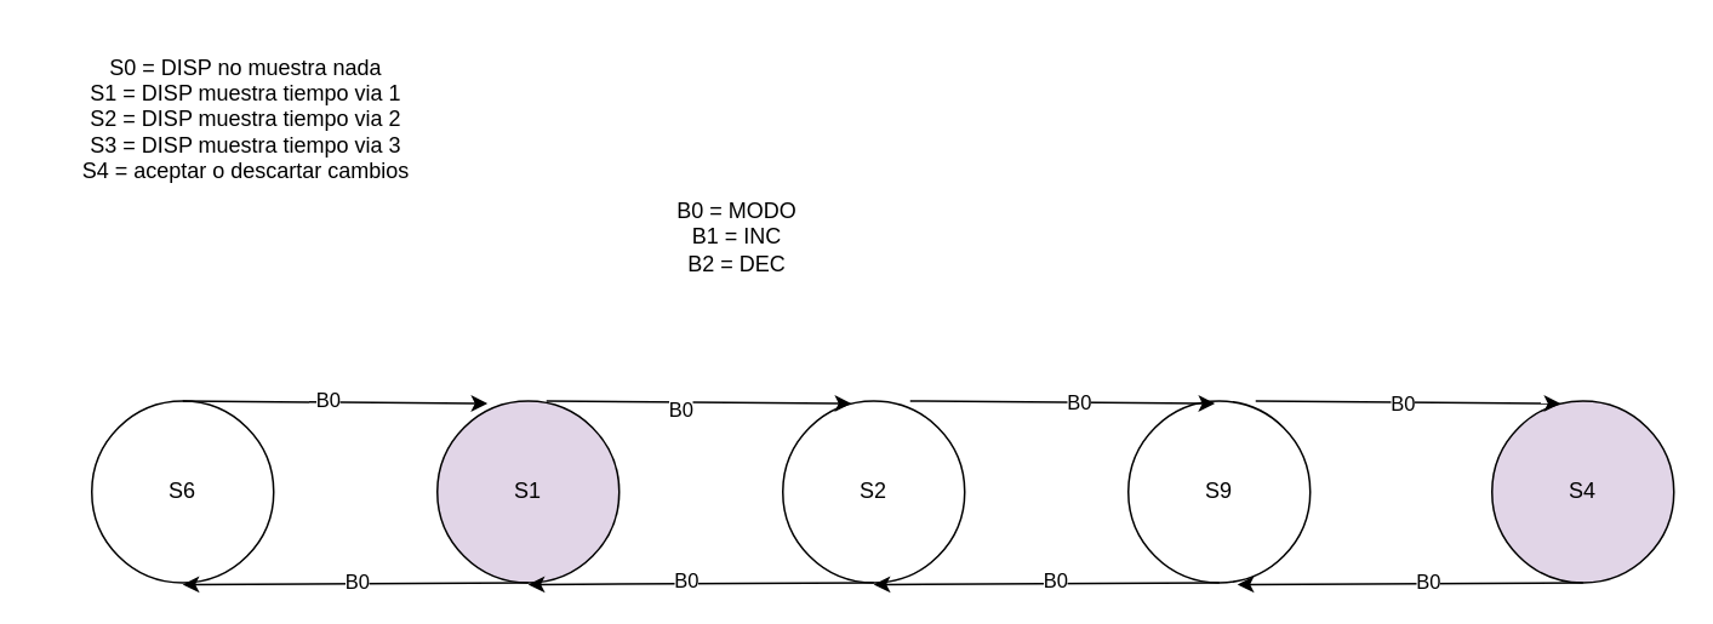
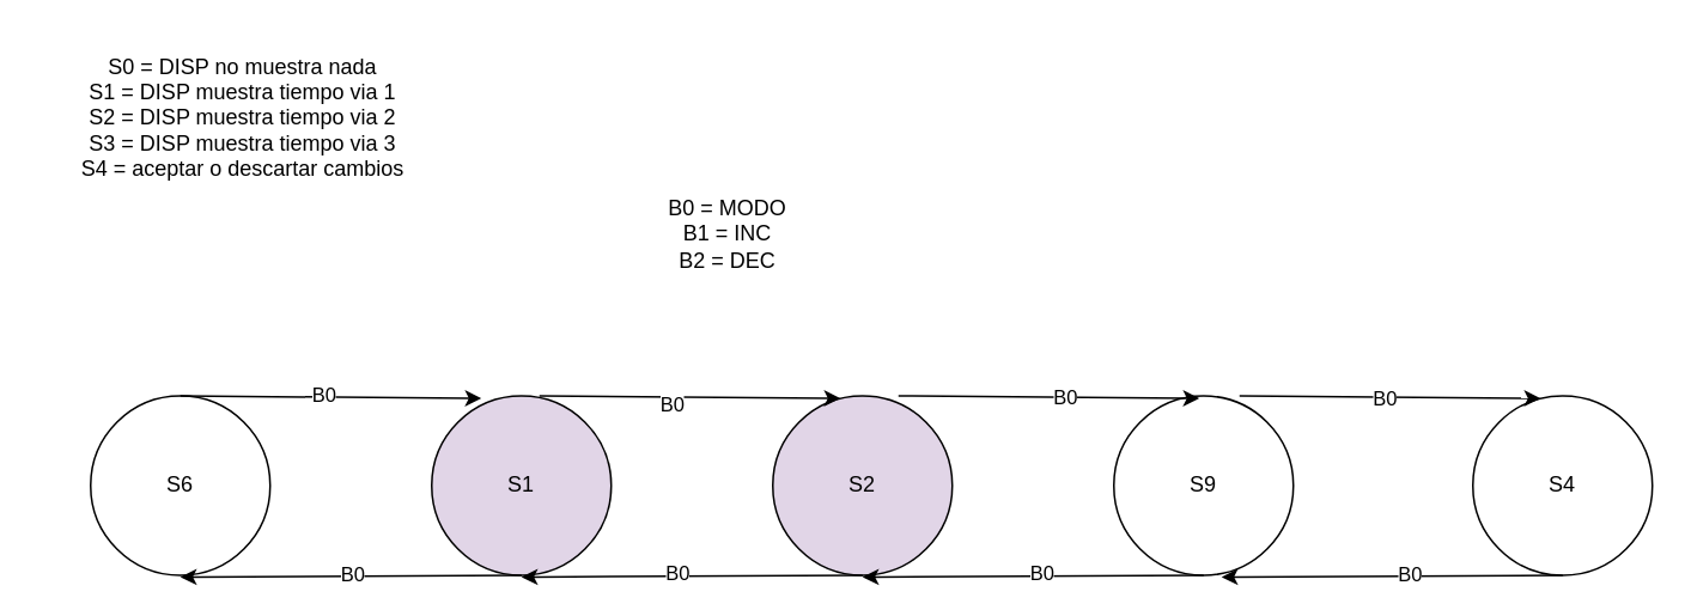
  <mxCell id="0" />
  <mxCell id="1" parent="0" />
  <mxCell id="2" value="S6" style="ellipse;whiteSpace=wrap;html=1;aspect=fixed;" vertex="1" parent="1"><mxGeometry x="50" y="220" width="100" height="100" as="geometry" /></mxCell>
  <mxCell id="3" value="S1" style="ellipse;whiteSpace=wrap;html=1;aspect=fixed;fillColor=#e1d5e7;" vertex="1" parent="1"><mxGeometry x="240" y="220" width="100" height="100" as="geometry" /></mxCell>
- <mxCell id="4" value="S2" style="ellipse;whiteSpace=wrap;html=1;aspect=fixed;" vertex="1" parent="1"><mxGeometry x="430" y="220" width="100" height="100" as="geometry" /></mxCell>
- <mxCell id="5" value="S4" style="ellipse;whiteSpace=wrap;html=1;aspect=fixed;fillColor=#e1d5e7;" vertex="1" parent="1"><mxGeometry x="820" y="220" width="100" height="100" as="geometry" /></mxCell>
+ <mxCell id="4" value="S2" style="ellipse;whiteSpace=wrap;html=1;aspect=fixed;fillColor=#e1d5e7;" vertex="1" parent="1"><mxGeometry x="430" y="220" width="100" height="100" as="geometry" /></mxCell>
+ <mxCell id="5" value="S4" style="ellipse;whiteSpace=wrap;html=1;aspect=fixed;" vertex="1" parent="1"><mxGeometry x="820" y="220" width="100" height="100" as="geometry" /></mxCell>
  <mxCell id="6" value="S9" style="ellipse;whiteSpace=wrap;html=1;aspect=fixed;" vertex="1" parent="1"><mxGeometry x="620" y="220" width="100" height="100" as="geometry" /></mxCell>
  <mxCell id="7" value="" style="endArrow=classic;html=1;entryX=0.276;entryY=0.014;entryDx=0;entryDy=0;entryPerimeter=0;" edge="1" parent="1" target="3"><mxGeometry width="50" height="50" relative="1" as="geometry"><mxPoint x="100" y="220" as="sourcePoint" /><mxPoint x="150" y="170" as="targetPoint" /></mxGeometry></mxCell>
  <mxCell id="8" value="B0" style="edgeLabel;html=1;align=center;verticalAlign=middle;resizable=0;points=[];" vertex="1" connectable="0" parent="7"><mxGeometry x="0.334" y="-2" relative="1" as="geometry"><mxPoint x="-31.98" y="-2.94" as="offset" /></mxGeometry></mxCell>
  <mxCell id="9" value="" style="endArrow=classic;html=1;entryX=0.276;entryY=0.014;entryDx=0;entryDy=0;entryPerimeter=0;" edge="1" parent="1"><mxGeometry width="50" height="50" relative="1" as="geometry"><mxPoint x="300" y="220" as="sourcePoint" /><mxPoint x="467.6" y="221.4" as="targetPoint" /></mxGeometry></mxCell>
  <mxCell id="10" value="" style="endArrow=classic;html=1;entryX=0.276;entryY=0.014;entryDx=0;entryDy=0;entryPerimeter=0;" edge="1" parent="1"><mxGeometry width="50" height="50" relative="1" as="geometry"><mxPoint x="500" y="220" as="sourcePoint" /><mxPoint x="667.6" y="221.4" as="targetPoint" /></mxGeometry></mxCell>
  <mxCell id="11" value="" style="endArrow=classic;html=1;" edge="1" parent="1"><mxGeometry width="50" height="50" relative="1" as="geometry"><mxPoint x="290" y="320" as="sourcePoint" /><mxPoint x="100" y="321" as="targetPoint" /></mxGeometry></mxCell>
  <mxCell id="12" value="" style="endArrow=classic;html=1;entryX=0.276;entryY=0.014;entryDx=0;entryDy=0;entryPerimeter=0;" edge="1" parent="1"><mxGeometry width="50" height="50" relative="1" as="geometry"><mxPoint x="690" y="220" as="sourcePoint" /><mxPoint x="857.6" y="221.4" as="targetPoint" /></mxGeometry></mxCell>
  <mxCell id="13" value="" style="endArrow=classic;html=1;" edge="1" parent="1"><mxGeometry width="50" height="50" relative="1" as="geometry"><mxPoint x="480" y="320" as="sourcePoint" /><mxPoint x="290" y="321" as="targetPoint" /></mxGeometry></mxCell>
  <mxCell id="14" value="" style="endArrow=classic;html=1;" edge="1" parent="1"><mxGeometry width="50" height="50" relative="1" as="geometry"><mxPoint x="670" y="320" as="sourcePoint" /><mxPoint x="480" y="321" as="targetPoint" /></mxGeometry></mxCell>
  <mxCell id="15" value="" style="endArrow=classic;html=1;" edge="1" parent="1"><mxGeometry width="50" height="50" relative="1" as="geometry"><mxPoint x="870" y="320" as="sourcePoint" /><mxPoint x="680" y="321" as="targetPoint" /></mxGeometry></mxCell>
  <mxCell id="16" value="S0 = DISP no muestra nada&lt;br&gt;S1 = DISP muestra tiempo via 1&lt;br&gt;S2 = DISP muestra tiempo via 2&lt;br&gt;S3 = DISP muestra tiempo via 3&lt;br&gt;S4 = aceptar o descartar cambios" style="text;html=1;strokeColor=none;fillColor=none;align=center;verticalAlign=middle;whiteSpace=wrap;rounded=0;" vertex="1" parent="1"><mxGeometry x="20" y="20" width="230" height="90" as="geometry" /></mxCell>
  <mxCell id="17" value="B0 = MODO&lt;br&gt;B1 = INC&lt;br&gt;B2 = DEC" style="text;html=1;strokeColor=none;fillColor=none;align=center;verticalAlign=middle;whiteSpace=wrap;rounded=0;" vertex="1" parent="1"><mxGeometry x="360" y="100" width="90" height="60" as="geometry" /></mxCell>
  <mxCell id="18" value="B0" style="edgeLabel;html=1;align=center;verticalAlign=middle;resizable=0;points=[];" vertex="1" connectable="0" parent="1"><mxGeometry x="199.999" y="229.995" as="geometry"><mxPoint x="174" y="-5" as="offset" /></mxGeometry></mxCell>
  <mxCell id="19" value="B0" style="edgeLabel;html=1;align=center;verticalAlign=middle;resizable=0;points=[];" vertex="1" connectable="0" parent="1"><mxGeometry x="199.999" y="239.995" as="geometry"><mxPoint x="-4" y="80" as="offset" /></mxGeometry></mxCell>
  <mxCell id="20" value="B0" style="edgeLabel;html=1;align=center;verticalAlign=middle;resizable=0;points=[];" vertex="1" connectable="0" parent="1"><mxGeometry x="209.999" y="249.995" as="geometry"><mxPoint x="167" y="69" as="offset" /></mxGeometry></mxCell>
  <mxCell id="21" value="B0" style="edgeLabel;html=1;align=center;verticalAlign=middle;resizable=0;points=[];" vertex="1" connectable="0" parent="1"><mxGeometry x="219.999" y="259.995" as="geometry"><mxPoint x="373" y="-39" as="offset" /></mxGeometry></mxCell>
  <mxCell id="22" value="B0" style="edgeLabel;html=1;align=center;verticalAlign=middle;resizable=0;points=[];" vertex="1" connectable="0" parent="1"><mxGeometry x="229.999" y="269.995" as="geometry"><mxPoint x="350" y="49" as="offset" /></mxGeometry></mxCell>
  <mxCell id="23" value="B0" style="edgeLabel;html=1;align=center;verticalAlign=middle;resizable=0;points=[];" vertex="1" connectable="0" parent="1"><mxGeometry x="239.999" y="279.995" as="geometry"><mxPoint x="531" y="-58" as="offset" /></mxGeometry></mxCell>
  <mxCell id="24" value="B0" style="edgeLabel;html=1;align=center;verticalAlign=middle;resizable=0;points=[];" vertex="1" connectable="0" parent="1"><mxGeometry x="249.999" y="289.995" as="geometry"><mxPoint x="535" y="30" as="offset" /></mxGeometry></mxCell>
